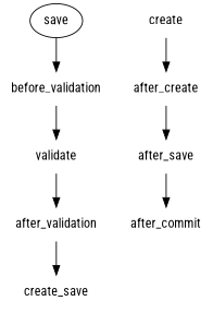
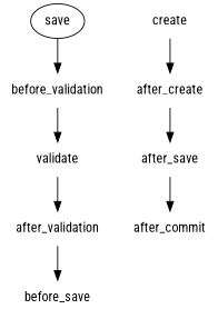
  digraph {
    fontname="Roboto Condensed"
    node [fontname="Roboto Condensed" shape=none]
    edge [fontname="Roboto Condensed"]
    save [shape=oval]
    before_validation
    validate
    after_validation
-   before_save [label=create_save]
+   before_save
    create
    after_create
    after_save
    after_commit
    save -> before_validation
    before_validation -> validate
    validate -> after_validation
    after_validation -> before_save
    create -> after_create
    after_create -> after_save
    after_save -> after_commit
  }
